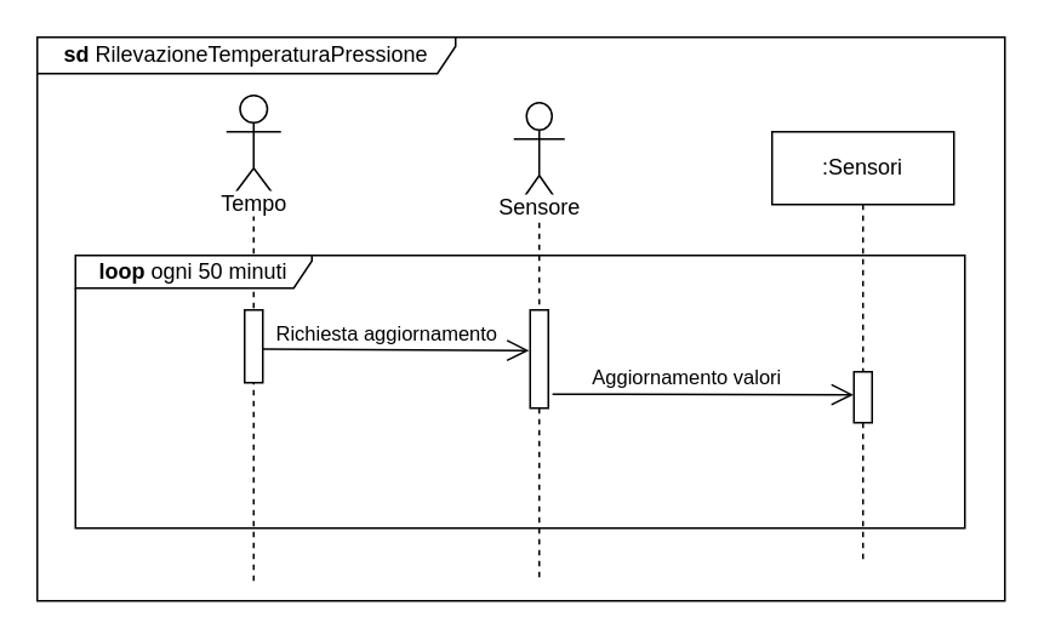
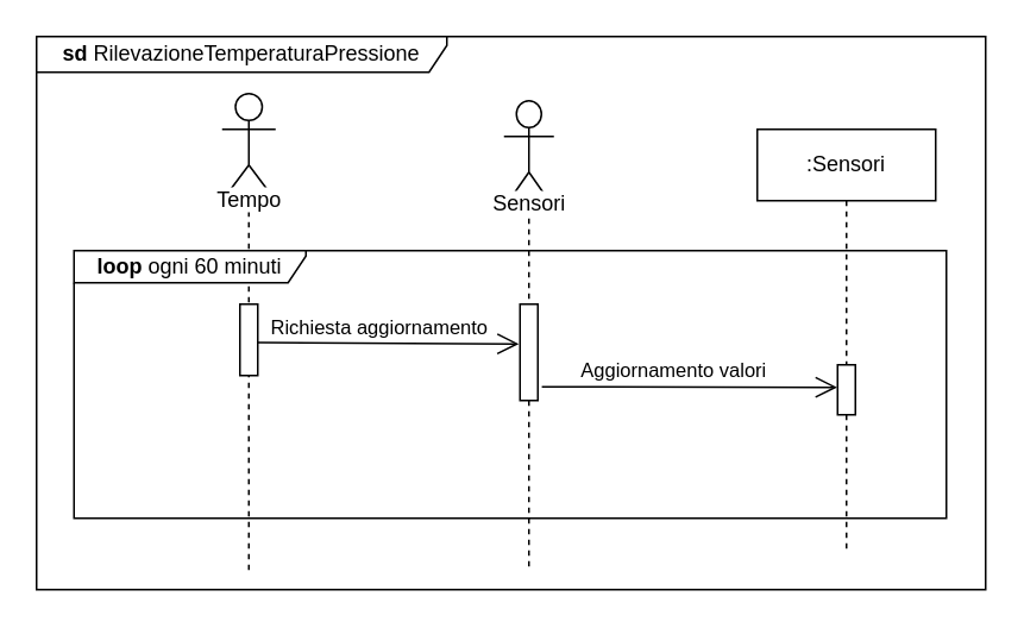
  <mxCell id="0" />
  <mxCell id="1" parent="0" />
  <mxCell id="2" value="&lt;b&gt;sd &lt;/b&gt;RilevazioneTemperaturaPressione" style="shape=umlFrame;whiteSpace=wrap;html=1;width=230;height=20;" parent="1" vertex="1"><mxGeometry x="20" y="20" width="532" height="310" as="geometry" /></mxCell>
  <mxCell id="3" value="" style="shape=umlLifeline;participant=umlActor;perimeter=lifelinePerimeter;whiteSpace=wrap;html=1;container=1;collapsible=0;recursiveResize=0;verticalAlign=top;spacingTop=36;outlineConnect=0;size=60;" parent="1" vertex="1"><mxGeometry x="124" y="52" width="30" height="268" as="geometry" /></mxCell>
  <mxCell id="4" value="&lt;span style=&quot;background-color: rgb(255 , 255 , 255)&quot;&gt;&lt;font style=&quot;font-size: 12px&quot;&gt;Tempo&lt;/font&gt;&lt;/span&gt;" style="text;html=1;align=center;verticalAlign=middle;resizable=0;points=[];autosize=1;" parent="1" vertex="1"><mxGeometry x="114" y="102" width="50" height="20" as="geometry" /></mxCell>
  <mxCell id="5" value="Aggiornamento valori" style="html=1;verticalAlign=bottom;endArrow=open;entryX=-0.023;entryY=0.45;entryDx=0;entryDy=0;entryPerimeter=0;exitX=1.224;exitY=0.858;exitDx=0;exitDy=0;exitPerimeter=0;endFill=0;endSize=10;" parent="1" source="11" target="8" edge="1"><mxGeometry x="-0.107" width="80" relative="1" as="geometry"><mxPoint x="306" y="224" as="sourcePoint" /><mxPoint x="602" y="224" as="targetPoint" /><mxPoint as="offset" /></mxGeometry></mxCell>
  <mxCell id="6" value="Richiesta aggiornamento" style="html=1;verticalAlign=bottom;endArrow=open;exitX=0.994;exitY=0.537;exitDx=0;exitDy=0;exitPerimeter=0;entryX=-0.062;entryY=0.413;entryDx=0;entryDy=0;entryPerimeter=0;endFill=0;endSize=10;" parent="1" source="9" target="11" edge="1"><mxGeometry x="-0.075" width="80" relative="1" as="geometry"><mxPoint x="144" y="190" as="sourcePoint" /><mxPoint x="278" y="192" as="targetPoint" /><mxPoint as="offset" /></mxGeometry></mxCell>
  <mxCell id="7" value=":Sensori" style="shape=umlLifeline;perimeter=lifelinePerimeter;whiteSpace=wrap;html=1;container=1;collapsible=0;recursiveResize=0;outlineConnect=0;" parent="1" vertex="1"><mxGeometry x="424" y="72" width="100" height="238" as="geometry" /></mxCell>
  <mxCell id="8" value="" style="html=1;points=[];perimeter=orthogonalPerimeter;" parent="7" vertex="1"><mxGeometry x="45" y="132" width="10" height="28" as="geometry" /></mxCell>
  <mxCell id="9" value="" style="html=1;points=[];perimeter=orthogonalPerimeter;" parent="1" vertex="1"><mxGeometry x="134" y="170" width="10" height="40" as="geometry" /></mxCell>
  <mxCell id="10" value="" style="shape=umlLifeline;participant=umlActor;perimeter=lifelinePerimeter;whiteSpace=wrap;html=1;container=1;collapsible=0;recursiveResize=0;verticalAlign=top;spacingTop=36;outlineConnect=0;size=60;" parent="1" vertex="1"><mxGeometry x="282" y="56" width="28" height="264" as="geometry" /></mxCell>
  <mxCell id="11" value="" style="html=1;points=[];perimeter=orthogonalPerimeter;" parent="10" vertex="1"><mxGeometry x="9" y="114" width="10" height="54" as="geometry" /></mxCell>
- <mxCell id="12" value="&lt;span style=&quot;background-color: rgb(255 , 255 , 255)&quot;&gt;&lt;font style=&quot;font-size: 12px&quot;&gt;Sensore&lt;/font&gt;&lt;/span&gt;" style="text;html=1;align=center;verticalAlign=middle;resizable=0;points=[];autosize=1;" parent="1" vertex="1"><mxGeometry x="268" y="104" width="56" height="20" as="geometry" /></mxCell>
- <mxCell id="13" value="&lt;b&gt;loop &lt;/b&gt;ogni 50 minuti" style="shape=umlFrame;whiteSpace=wrap;html=1;width=130;height=18;" parent="1" vertex="1"><mxGeometry x="41" y="140" width="489" height="150" as="geometry" /></mxCell>
+ <mxCell id="12" value="&lt;span style=&quot;background-color: rgb(255 , 255 , 255)&quot;&gt;&lt;font style=&quot;font-size: 12px&quot;&gt;Sensori&lt;/font&gt;&lt;/span&gt;" style="text;html=1;align=center;verticalAlign=middle;resizable=0;points=[];autosize=1;" parent="1" vertex="1"><mxGeometry x="268" y="104" width="56" height="20" as="geometry" /></mxCell>
+ <mxCell id="13" value="&lt;b&gt;loop &lt;/b&gt;ogni 60 minuti" style="shape=umlFrame;whiteSpace=wrap;html=1;width=130;height=18;" parent="1" vertex="1"><mxGeometry x="41" y="140" width="489" height="150" as="geometry" /></mxCell>
